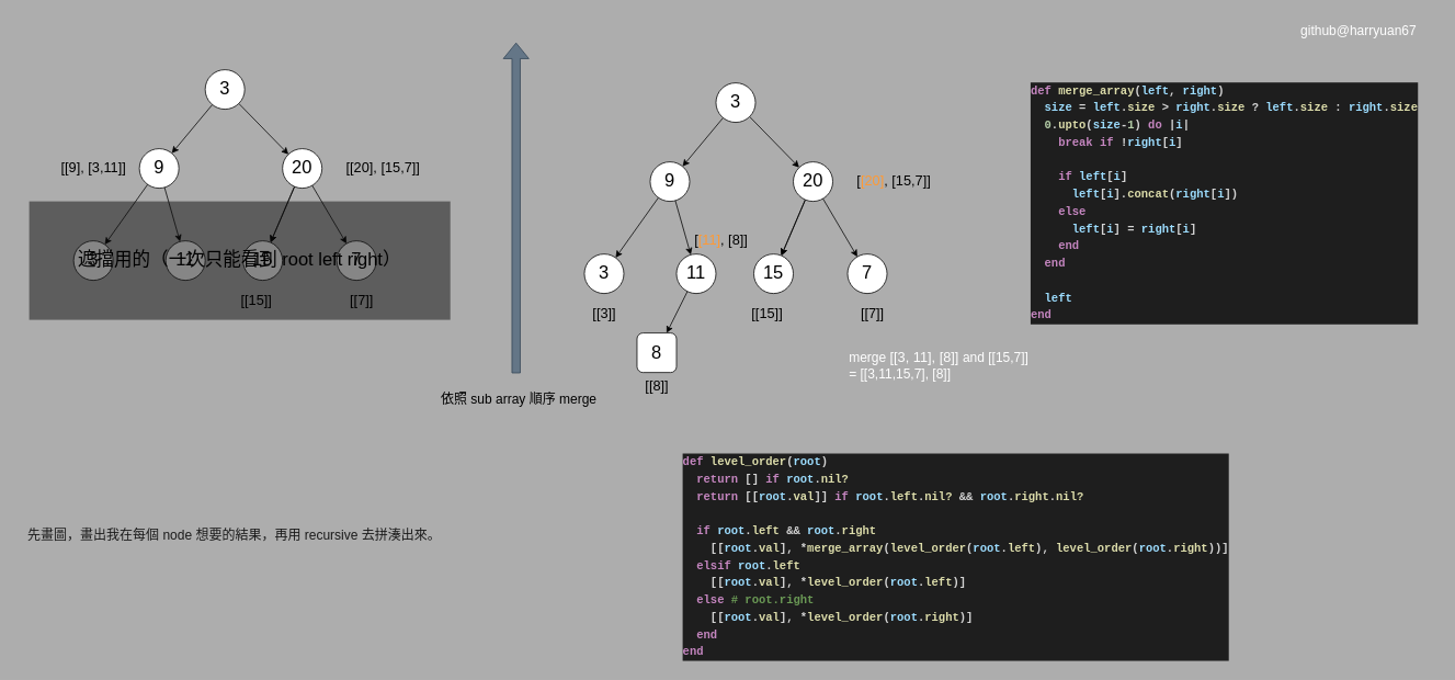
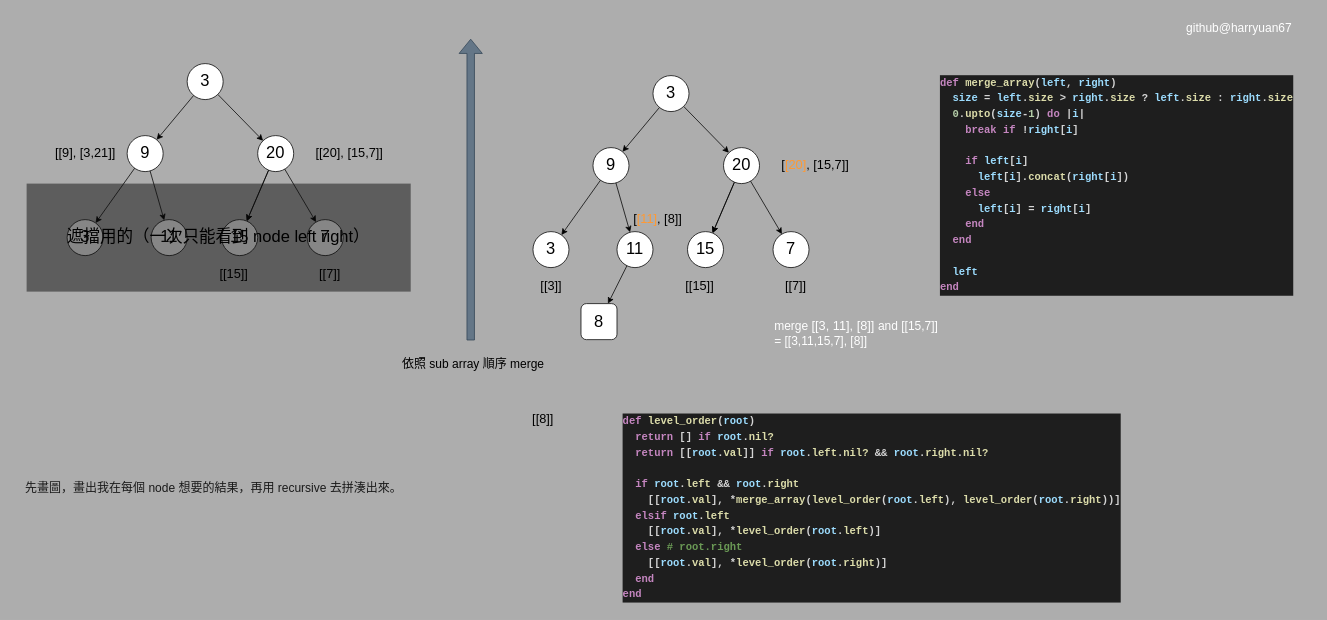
  <mxCell id="0" />
  <mxCell id="1" parent="0" />
  <mxCell id="2" value="" style="edgeStyle=none;html=1;fontSize=22;" parent="1" source="4" target="7" edge="1"><mxGeometry relative="1" as="geometry" /></mxCell>
  <mxCell id="3" value="" style="edgeStyle=none;html=1;fontSize=22;" parent="1" source="4" target="11" edge="1"><mxGeometry relative="1" as="geometry" /></mxCell>
  <mxCell id="4" value="&lt;font style=&quot;font-size: 22px&quot;&gt;3&lt;/font&gt;" style="ellipse;whiteSpace=wrap;html=1;aspect=fixed;" parent="1" vertex="1"><mxGeometry x="249" y="84" width="48" height="48" as="geometry" /></mxCell>
  <mxCell id="5" value="" style="edgeStyle=none;html=1;fontSize=22;" parent="1" source="7" target="14" edge="1"><mxGeometry relative="1" as="geometry" /></mxCell>
  <mxCell id="6" value="" style="edgeStyle=none;html=1;fontSize=22;" parent="1" source="7" target="15" edge="1"><mxGeometry relative="1" as="geometry" /></mxCell>
  <mxCell id="7" value="&lt;font style=&quot;font-size: 22px&quot;&gt;9&lt;/font&gt;" style="ellipse;whiteSpace=wrap;html=1;aspect=fixed;" parent="1" vertex="1"><mxGeometry x="169" y="180" width="48" height="48" as="geometry" /></mxCell>
  <mxCell id="8" value="" style="edgeStyle=none;html=1;fontSize=22;" parent="1" source="11" target="12" edge="1"><mxGeometry relative="1" as="geometry" /></mxCell>
  <mxCell id="9" value="" style="edgeStyle=none;html=1;fontSize=22;" parent="1" source="11" target="12" edge="1"><mxGeometry relative="1" as="geometry" /></mxCell>
  <mxCell id="10" value="" style="edgeStyle=none;html=1;fontSize=22;" parent="1" source="11" target="13" edge="1"><mxGeometry relative="1" as="geometry" /></mxCell>
  <mxCell id="11" value="&lt;font style=&quot;font-size: 22px&quot;&gt;20&lt;/font&gt;" style="ellipse;whiteSpace=wrap;html=1;aspect=fixed;" parent="1" vertex="1"><mxGeometry x="343" y="180" width="48" height="48" as="geometry" /></mxCell>
  <mxCell id="12" value="&lt;font style=&quot;font-size: 22px&quot;&gt;15&lt;/font&gt;" style="ellipse;whiteSpace=wrap;html=1;aspect=fixed;" parent="1" vertex="1"><mxGeometry x="295" y="292" width="48" height="48" as="geometry" /></mxCell>
  <mxCell id="13" value="&lt;font style=&quot;font-size: 22px&quot;&gt;7&lt;/font&gt;" style="ellipse;whiteSpace=wrap;html=1;aspect=fixed;" parent="1" vertex="1"><mxGeometry x="409" y="292" width="48" height="48" as="geometry" /></mxCell>
  <mxCell id="14" value="&lt;font style=&quot;font-size: 22px&quot;&gt;11&lt;/font&gt;" style="ellipse;whiteSpace=wrap;html=1;aspect=fixed;" parent="1" vertex="1"><mxGeometry x="201" y="292" width="48" height="48" as="geometry" /></mxCell>
  <mxCell id="15" value="&lt;font style=&quot;font-size: 22px&quot;&gt;3&lt;/font&gt;" style="ellipse;whiteSpace=wrap;html=1;aspect=fixed;" parent="1" vertex="1"><mxGeometry x="89" y="292" width="48" height="48" as="geometry" /></mxCell>
- <mxCell id="16" value="遮擋用的（一次只能看到 root left right）" style="rounded=0;whiteSpace=wrap;html=1;fontSize=22;fillColor=#0F0F0F;strokeColor=none;opacity=50;" parent="1" vertex="1"><mxGeometry x="35" y="244" width="512" height="144" as="geometry" /></mxCell>
+ <mxCell id="16" value="遮擋用的（一次只能看到 node left right）" style="rounded=0;whiteSpace=wrap;html=1;fontSize=22;fillColor=#0F0F0F;strokeColor=none;opacity=50;" parent="1" vertex="1"><mxGeometry x="35" y="244" width="512" height="144" as="geometry" /></mxCell>
  <mxCell id="17" value="[[15]]" style="text;html=1;align=center;verticalAlign=middle;resizable=0;points=[];autosize=1;strokeColor=none;fillColor=none;fontSize=17;" parent="1" vertex="1"><mxGeometry x="279" y="350" width="64" height="32" as="geometry" /></mxCell>
  <mxCell id="18" value="[[7]]" style="text;html=1;align=center;verticalAlign=middle;resizable=0;points=[];autosize=1;strokeColor=none;fillColor=none;fontSize=17;" parent="1" vertex="1"><mxGeometry x="415" y="350" width="48" height="32" as="geometry" /></mxCell>
  <mxCell id="19" value="[[20], [15,7]]" style="text;html=1;align=center;verticalAlign=middle;resizable=0;points=[];autosize=1;strokeColor=none;fillColor=none;fontSize=17;" parent="1" vertex="1"><mxGeometry x="409" y="188" width="112" height="32" as="geometry" /></mxCell>
- <mxCell id="20" value="[[9], [3,11]]" style="text;html=1;align=center;verticalAlign=middle;resizable=0;points=[];autosize=1;strokeColor=none;fillColor=none;fontSize=17;" parent="1" vertex="1"><mxGeometry x="65" y="188" width="96" height="32" as="geometry" /></mxCell>
+ <mxCell id="20" value="[[9], [3,21]]" style="text;html=1;align=center;verticalAlign=middle;resizable=0;points=[];autosize=1;strokeColor=none;fillColor=none;fontSize=17;" parent="1" vertex="1"><mxGeometry x="65" y="188" width="96" height="32" as="geometry" /></mxCell>
  <mxCell id="21" value="" style="edgeStyle=none;html=1;fontSize=22;" parent="1" source="23" target="26" edge="1"><mxGeometry relative="1" as="geometry" /></mxCell>
  <mxCell id="22" value="" style="edgeStyle=none;html=1;fontSize=22;" parent="1" source="23" target="30" edge="1"><mxGeometry relative="1" as="geometry" /></mxCell>
  <mxCell id="23" value="&lt;font style=&quot;font-size: 22px&quot;&gt;3&lt;/font&gt;" style="ellipse;whiteSpace=wrap;html=1;aspect=fixed;" parent="1" vertex="1"><mxGeometry x="870" y="100" width="48" height="48" as="geometry" /></mxCell>
  <mxCell id="24" value="" style="edgeStyle=none;html=1;fontSize=22;" parent="1" source="26" target="34" edge="1"><mxGeometry relative="1" as="geometry" /></mxCell>
  <mxCell id="25" value="" style="edgeStyle=none;html=1;fontSize=22;" parent="1" source="26" target="35" edge="1"><mxGeometry relative="1" as="geometry" /></mxCell>
  <mxCell id="26" value="&lt;font style=&quot;font-size: 22px&quot;&gt;9&lt;/font&gt;" style="ellipse;whiteSpace=wrap;html=1;aspect=fixed;" parent="1" vertex="1"><mxGeometry x="790" y="196" width="48" height="48" as="geometry" /></mxCell>
  <mxCell id="27" value="" style="edgeStyle=none;html=1;fontSize=22;" parent="1" source="30" target="31" edge="1"><mxGeometry relative="1" as="geometry" /></mxCell>
  <mxCell id="28" value="" style="edgeStyle=none;html=1;fontSize=22;" parent="1" source="30" target="31" edge="1"><mxGeometry relative="1" as="geometry" /></mxCell>
  <mxCell id="29" value="" style="edgeStyle=none;html=1;fontSize=22;" parent="1" source="30" target="32" edge="1"><mxGeometry relative="1" as="geometry" /></mxCell>
  <mxCell id="30" value="&lt;font style=&quot;font-size: 22px&quot;&gt;20&lt;/font&gt;" style="ellipse;whiteSpace=wrap;html=1;aspect=fixed;" parent="1" vertex="1"><mxGeometry x="964" y="196" width="48" height="48" as="geometry" /></mxCell>
  <mxCell id="31" value="&lt;font style=&quot;font-size: 22px&quot;&gt;15&lt;/font&gt;" style="ellipse;whiteSpace=wrap;html=1;aspect=fixed;" parent="1" vertex="1"><mxGeometry x="916" y="308" width="48" height="48" as="geometry" /></mxCell>
  <mxCell id="32" value="&lt;font style=&quot;font-size: 22px&quot;&gt;7&lt;/font&gt;" style="ellipse;whiteSpace=wrap;html=1;aspect=fixed;" parent="1" vertex="1"><mxGeometry x="1030" y="308" width="48" height="48" as="geometry" /></mxCell>
  <mxCell id="33" value="" style="edgeStyle=none;html=1;fontSize=17;" parent="1" source="34" target="39" edge="1"><mxGeometry relative="1" as="geometry" /></mxCell>
  <mxCell id="34" value="&lt;font style=&quot;font-size: 22px&quot;&gt;11&lt;/font&gt;" style="ellipse;whiteSpace=wrap;html=1;aspect=fixed;" parent="1" vertex="1"><mxGeometry x="822" y="308" width="48" height="48" as="geometry" /></mxCell>
  <mxCell id="35" value="&lt;font style=&quot;font-size: 22px&quot;&gt;3&lt;/font&gt;" style="ellipse;whiteSpace=wrap;html=1;aspect=fixed;" parent="1" vertex="1"><mxGeometry x="710" y="308" width="48" height="48" as="geometry" /></mxCell>
  <mxCell id="36" value="[[15]]" style="text;html=1;align=center;verticalAlign=middle;resizable=0;points=[];autosize=1;strokeColor=none;fillColor=none;fontSize=17;" parent="1" vertex="1"><mxGeometry x="900" y="366" width="64" height="32" as="geometry" /></mxCell>
  <mxCell id="37" value="[[7]]" style="text;html=1;align=center;verticalAlign=middle;resizable=0;points=[];autosize=1;strokeColor=none;fillColor=none;fontSize=17;" parent="1" vertex="1"><mxGeometry x="1036" y="366" width="48" height="32" as="geometry" /></mxCell>
  <mxCell id="38" value="[&lt;font color=&quot;#ff9933&quot;&gt;[20]&lt;/font&gt;, [15,7]]" style="text;html=1;align=center;verticalAlign=middle;resizable=0;points=[];autosize=1;strokeColor=none;fillColor=none;fontSize=17;" parent="1" vertex="1"><mxGeometry x="1030" y="204" width="112" height="32" as="geometry" /></mxCell>
  <mxCell id="39" value="&lt;font style=&quot;font-size: 22px&quot;&gt;8&lt;/font&gt;" style="whiteSpace=wrap;html=1;aspect=fixed;rounded=1;" parent="1" vertex="1"><mxGeometry x="774" y="404" width="48" height="48" as="geometry" /></mxCell>
- <mxCell id="40" value="[[8]]" style="text;html=1;align=center;verticalAlign=middle;resizable=0;points=[];autosize=1;strokeColor=none;fillColor=none;fontSize=17;" parent="1" vertex="1"><mxGeometry x="774" y="453" width="48" height="32" as="geometry" /></mxCell>
+ <mxCell id="40" value="[[8]]" style="text;html=1;align=center;verticalAlign=middle;resizable=0;points=[];autosize=1;strokeColor=none;fillColor=none;fontSize=17;" parent="1" vertex="1"><mxGeometry x="699" y="543" width="48" height="32" as="geometry" /></mxCell>
  <mxCell id="41" value="[&lt;font color=&quot;#ff9933&quot;&gt;[11]&lt;/font&gt;, [8]]" style="text;html=1;align=center;verticalAlign=middle;resizable=0;points=[];autosize=1;strokeColor=none;fillColor=none;fontSize=17;" parent="1" vertex="1"><mxGeometry x="828" y="276" width="96" height="32" as="geometry" /></mxCell>
  <mxCell id="42" value="[[3]]" style="text;html=1;align=center;verticalAlign=middle;resizable=0;points=[];autosize=1;strokeColor=none;fillColor=none;fontSize=17;" parent="1" vertex="1"><mxGeometry x="710" y="366" width="48" height="32" as="geometry" /></mxCell>
  <mxCell id="43" value="" style="shape=flexArrow;endArrow=classic;html=1;fontSize=19;fillColor=#647687;strokeColor=#314354;" parent="1" edge="1"><mxGeometry width="50" height="50" relative="1" as="geometry"><mxPoint x="627" y="453" as="sourcePoint" /><mxPoint x="627" y="51" as="targetPoint" /></mxGeometry></mxCell>
  <mxCell id="44" value="&lt;font style=&quot;font-size: 16px&quot;&gt;依照 sub array 順序 merge&lt;/font&gt;" style="text;html=1;align=center;verticalAlign=middle;resizable=0;points=[];autosize=1;strokeColor=none;fillColor=none;fontSize=19;" parent="1" vertex="1"><mxGeometry x="526" y="468" width="208" height="32" as="geometry" /></mxCell>
  <mxCell id="45" value="&lt;div style=&quot;color: rgb(212 , 212 , 212) ; background-color: rgb(30 , 30 , 30) ; font-family: &amp;#34;menlo&amp;#34; , &amp;#34;monaco&amp;#34; , &amp;#34;courier new&amp;#34; , monospace ; font-weight: bold ; font-size: 14px ; line-height: 21px&quot;&gt;&lt;div&gt;&lt;span style=&quot;color: #c586c0&quot;&gt;def&lt;/span&gt; &lt;span style=&quot;color: #dcdcaa&quot;&gt;level_order&lt;/span&gt;(&lt;span style=&quot;color: #9cdcfe&quot;&gt;root&lt;/span&gt;)&lt;/div&gt;&lt;div&gt;  &lt;span style=&quot;color: #c586c0&quot;&gt;&amp;nbsp; return&lt;/span&gt; [] &lt;span style=&quot;color: #c586c0&quot;&gt;if&lt;/span&gt; &lt;span style=&quot;color: #9cdcfe&quot;&gt;root&lt;/span&gt;.&lt;span style=&quot;color: #dcdcaa&quot;&gt;nil?&lt;/span&gt;&lt;/div&gt;&lt;div&gt;  &lt;span style=&quot;color: #c586c0&quot;&gt;&amp;nbsp; return&lt;/span&gt; [[&lt;span style=&quot;color: #9cdcfe&quot;&gt;root&lt;/span&gt;.&lt;span style=&quot;color: #dcdcaa&quot;&gt;val&lt;/span&gt;]] &lt;span style=&quot;color: #c586c0&quot;&gt;if&lt;/span&gt; &lt;span style=&quot;color: #9cdcfe&quot;&gt;root&lt;/span&gt;.&lt;span style=&quot;color: #dcdcaa&quot;&gt;left&lt;/span&gt;.&lt;span style=&quot;color: #dcdcaa&quot;&gt;nil?&lt;/span&gt; &amp;amp;&amp;amp; &lt;span style=&quot;color: #9cdcfe&quot;&gt;root&lt;/span&gt;.&lt;span style=&quot;color: #dcdcaa&quot;&gt;right&lt;/span&gt;.&lt;span style=&quot;color: #dcdcaa&quot;&gt;nil?&lt;/span&gt;&lt;/div&gt;&lt;br&gt;&lt;div&gt;  &lt;span style=&quot;color: #c586c0&quot;&gt;&amp;nbsp; if&lt;/span&gt; &lt;span style=&quot;color: #9cdcfe&quot;&gt;root&lt;/span&gt;.&lt;span style=&quot;color: #dcdcaa&quot;&gt;left&lt;/span&gt; &amp;amp;&amp;amp; &lt;span style=&quot;color: #9cdcfe&quot;&gt;root&lt;/span&gt;.&lt;span style=&quot;color: #dcdcaa&quot;&gt;right&lt;/span&gt;&lt;/div&gt;&lt;div&gt;&amp;nbsp; &amp;nbsp; [[&lt;span style=&quot;color: #9cdcfe&quot;&gt;root&lt;/span&gt;.&lt;span style=&quot;color: #dcdcaa&quot;&gt;val&lt;/span&gt;], *&lt;span style=&quot;color: #dcdcaa&quot;&gt;merge_array&lt;/span&gt;(&lt;span style=&quot;color: #dcdcaa&quot;&gt;level_order&lt;/span&gt;(&lt;span style=&quot;color: #9cdcfe&quot;&gt;root&lt;/span&gt;.&lt;span style=&quot;color: #dcdcaa&quot;&gt;left&lt;/span&gt;), &lt;span style=&quot;color: #dcdcaa&quot;&gt;level_order&lt;/span&gt;(&lt;span style=&quot;color: #9cdcfe&quot;&gt;root&lt;/span&gt;.&lt;span style=&quot;color: #dcdcaa&quot;&gt;right&lt;/span&gt;))]&lt;/div&gt;&lt;div&gt;  &lt;span style=&quot;color: #c586c0&quot;&gt;&amp;nbsp; elsif&lt;/span&gt; &lt;span style=&quot;color: #9cdcfe&quot;&gt;root&lt;/span&gt;.&lt;span style=&quot;color: #dcdcaa&quot;&gt;left&lt;/span&gt;&lt;/div&gt;&lt;div&gt;&amp;nbsp; &amp;nbsp; [[&lt;span style=&quot;color: #9cdcfe&quot;&gt;root&lt;/span&gt;.&lt;span style=&quot;color: #dcdcaa&quot;&gt;val&lt;/span&gt;], *&lt;span style=&quot;color: #dcdcaa&quot;&gt;level_order&lt;/span&gt;(&lt;span style=&quot;color: #9cdcfe&quot;&gt;root&lt;/span&gt;.&lt;span style=&quot;color: #dcdcaa&quot;&gt;left&lt;/span&gt;)]&lt;/div&gt;&lt;div&gt;  &lt;span style=&quot;color: #c586c0&quot;&gt;&amp;nbsp; else&lt;/span&gt; &lt;span style=&quot;color: #6a9955&quot;&gt;# root.right&lt;/span&gt;&lt;/div&gt;&lt;div&gt;&amp;nbsp; &amp;nbsp; [[&lt;span style=&quot;color: #9cdcfe&quot;&gt;root&lt;/span&gt;.&lt;span style=&quot;color: #dcdcaa&quot;&gt;val&lt;/span&gt;], *&lt;span style=&quot;color: #dcdcaa&quot;&gt;level_order&lt;/span&gt;(&lt;span style=&quot;color: #9cdcfe&quot;&gt;root&lt;/span&gt;.&lt;span style=&quot;color: #dcdcaa&quot;&gt;right&lt;/span&gt;)]&lt;/div&gt;&lt;div&gt;  &lt;span style=&quot;color: #c586c0&quot;&gt;&amp;nbsp; end&lt;/span&gt;&lt;/div&gt;&lt;div&gt;&lt;span style=&quot;color: #c586c0&quot;&gt;end&lt;/span&gt;&lt;/div&gt;&lt;/div&gt;" style="text;html=1;align=left;verticalAlign=middle;resizable=0;points=[];autosize=1;strokeColor=none;fillColor=none;fontSize=16;" parent="1" vertex="1"><mxGeometry x="828" y="548" width="688" height="256" as="geometry" /></mxCell>
  <mxCell id="46" value="&lt;font&gt;merge&amp;nbsp;&lt;span style=&quot;font-size: 17px&quot;&gt;[[3, 11], [8]]&amp;nbsp;&lt;/span&gt;and [[15,7]]&lt;br&gt;= [[3,11,15,7], [8]]&lt;br&gt;&lt;/font&gt;" style="text;html=1;align=left;verticalAlign=middle;resizable=0;points=[];autosize=1;strokeColor=none;fillColor=none;fontSize=16;fontColor=#FFFFFF;" parent="1" vertex="1"><mxGeometry x="1030" y="420" width="240" height="48" as="geometry" /></mxCell>
  <mxCell id="47" value="&lt;div style=&quot;color: rgb(212 , 212 , 212) ; background-color: rgb(30 , 30 , 30) ; font-family: &amp;#34;menlo&amp;#34; , &amp;#34;monaco&amp;#34; , &amp;#34;courier new&amp;#34; , monospace ; font-weight: bold ; font-size: 14px ; line-height: 21px&quot;&gt;&lt;div&gt;&lt;span style=&quot;color: #c586c0&quot;&gt;def&lt;/span&gt; &lt;span style=&quot;color: #dcdcaa&quot;&gt;merge_array&lt;/span&gt;(&lt;span style=&quot;color: #9cdcfe&quot;&gt;left&lt;/span&gt;, &lt;span style=&quot;color: #9cdcfe&quot;&gt;right&lt;/span&gt;)&lt;/div&gt;&lt;div&gt;&lt;span style=&quot;color: #9cdcfe&quot;&gt;&amp;nbsp; size&lt;/span&gt; = &lt;span style=&quot;color: #9cdcfe&quot;&gt;left&lt;/span&gt;.&lt;span style=&quot;color: #dcdcaa&quot;&gt;size&lt;/span&gt; &amp;gt; &lt;span style=&quot;color: #9cdcfe&quot;&gt;right&lt;/span&gt;.&lt;span style=&quot;color: #dcdcaa&quot;&gt;size&lt;/span&gt; ? &lt;span style=&quot;color: #9cdcfe&quot;&gt;left&lt;/span&gt;.&lt;span style=&quot;color: #dcdcaa&quot;&gt;size&lt;/span&gt; : &lt;span style=&quot;color: #9cdcfe&quot;&gt;right&lt;/span&gt;.&lt;span style=&quot;color: #dcdcaa&quot;&gt;size&lt;/span&gt;&lt;/div&gt;&lt;div&gt;&lt;span style=&quot;color: #b5cea8&quot;&gt;&amp;nbsp; 0&lt;/span&gt;.&lt;span style=&quot;color: #dcdcaa&quot;&gt;upto&lt;/span&gt;(&lt;span style=&quot;color: #9cdcfe&quot;&gt;size&lt;/span&gt;-&lt;span style=&quot;color: #b5cea8&quot;&gt;1&lt;/span&gt;) &lt;span style=&quot;color: #c586c0&quot;&gt;do&lt;/span&gt; |&lt;span style=&quot;color: #9cdcfe&quot;&gt;i&lt;/span&gt;|&lt;/div&gt;&lt;div&gt;&lt;span style=&quot;color: #c586c0&quot;&gt;&amp;nbsp; &amp;nbsp; break&lt;/span&gt; &lt;span style=&quot;color: #c586c0&quot;&gt;if&lt;/span&gt; !&lt;span style=&quot;color: #9cdcfe&quot;&gt;right&lt;/span&gt;[&lt;span style=&quot;color: #9cdcfe&quot;&gt;i&lt;/span&gt;]&lt;/div&gt;&lt;br&gt;&lt;div&gt;&lt;span style=&quot;color: #c586c0&quot;&gt;&amp;nbsp; &amp;nbsp; if&lt;/span&gt; &lt;span style=&quot;color: #9cdcfe&quot;&gt;left&lt;/span&gt;[&lt;span style=&quot;color: #9cdcfe&quot;&gt;i&lt;/span&gt;]&lt;/div&gt;&lt;div&gt;&lt;span style=&quot;color: #9cdcfe&quot;&gt;&amp;nbsp; &amp;nbsp; &amp;nbsp; left&lt;/span&gt;[&lt;span style=&quot;color: #9cdcfe&quot;&gt;i&lt;/span&gt;].&lt;span style=&quot;color: #dcdcaa&quot;&gt;concat&lt;/span&gt;(&lt;span style=&quot;color: #9cdcfe&quot;&gt;right&lt;/span&gt;[&lt;span style=&quot;color: #9cdcfe&quot;&gt;i&lt;/span&gt;])&lt;/div&gt;&lt;div&gt;&lt;span style=&quot;color: #c586c0&quot;&gt;&amp;nbsp; &amp;nbsp; else&lt;/span&gt;&lt;/div&gt;&lt;div&gt;&lt;span style=&quot;color: #9cdcfe&quot;&gt;&amp;nbsp; &amp;nbsp; &amp;nbsp; left&lt;/span&gt;[&lt;span style=&quot;color: #9cdcfe&quot;&gt;i&lt;/span&gt;] = &lt;span style=&quot;color: #9cdcfe&quot;&gt;right&lt;/span&gt;[&lt;span style=&quot;color: #9cdcfe&quot;&gt;i&lt;/span&gt;]&lt;/div&gt;&lt;div&gt;&lt;span style=&quot;color: #c586c0&quot;&gt;&amp;nbsp; &amp;nbsp; end&lt;/span&gt;&lt;/div&gt;&lt;div&gt;&lt;span style=&quot;color: #c586c0&quot;&gt;&amp;nbsp; end&lt;/span&gt;&lt;/div&gt;&lt;br&gt;&lt;div&gt;&lt;span style=&quot;color: #9cdcfe&quot;&gt;&amp;nbsp; left&lt;/span&gt;&lt;/div&gt;&lt;div&gt;&lt;span style=&quot;color: #c586c0&quot;&gt;end&lt;/span&gt;&lt;/div&gt;&lt;/div&gt;" style="text;html=1;align=left;verticalAlign=middle;resizable=0;points=[];autosize=1;strokeColor=none;fillColor=none;fontSize=16;fontColor=#FFFFFF;" parent="1" vertex="1"><mxGeometry x="1251" y="94" width="496" height="304" as="geometry" /></mxCell>
  <mxCell id="48" value="先畫圖，畫出我在每個 node 想要的結果，再用 recursive 去拼湊出來。" style="text;html=1;align=center;verticalAlign=middle;resizable=0;points=[];autosize=1;strokeColor=none;fillColor=none;fontSize=16;fontColor=#1A1A1A;" parent="1" vertex="1"><mxGeometry x="20" y="633" width="528" height="32" as="geometry" /></mxCell>
  <mxCell id="49" value="github@harryuan67" style="text;html=1;align=center;verticalAlign=middle;resizable=0;points=[];autosize=1;strokeColor=none;fillColor=none;fontSize=16;fontColor=#FFFFFF;" parent="1" vertex="1"><mxGeometry x="1571" width="160" height="32" as="geometry" y="20" /></mxCell>
